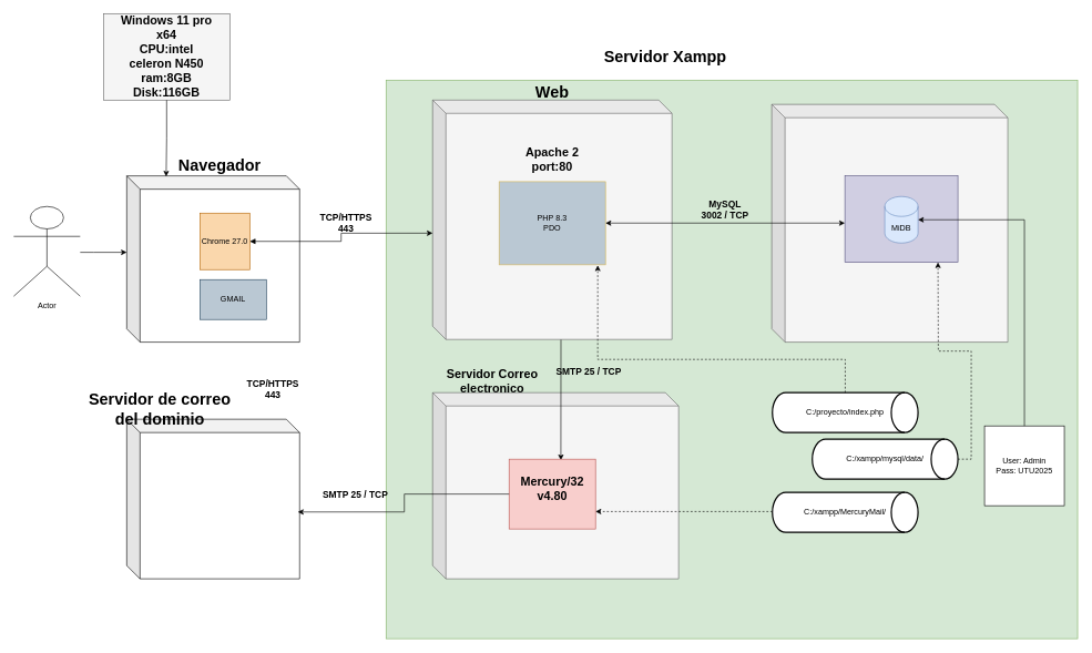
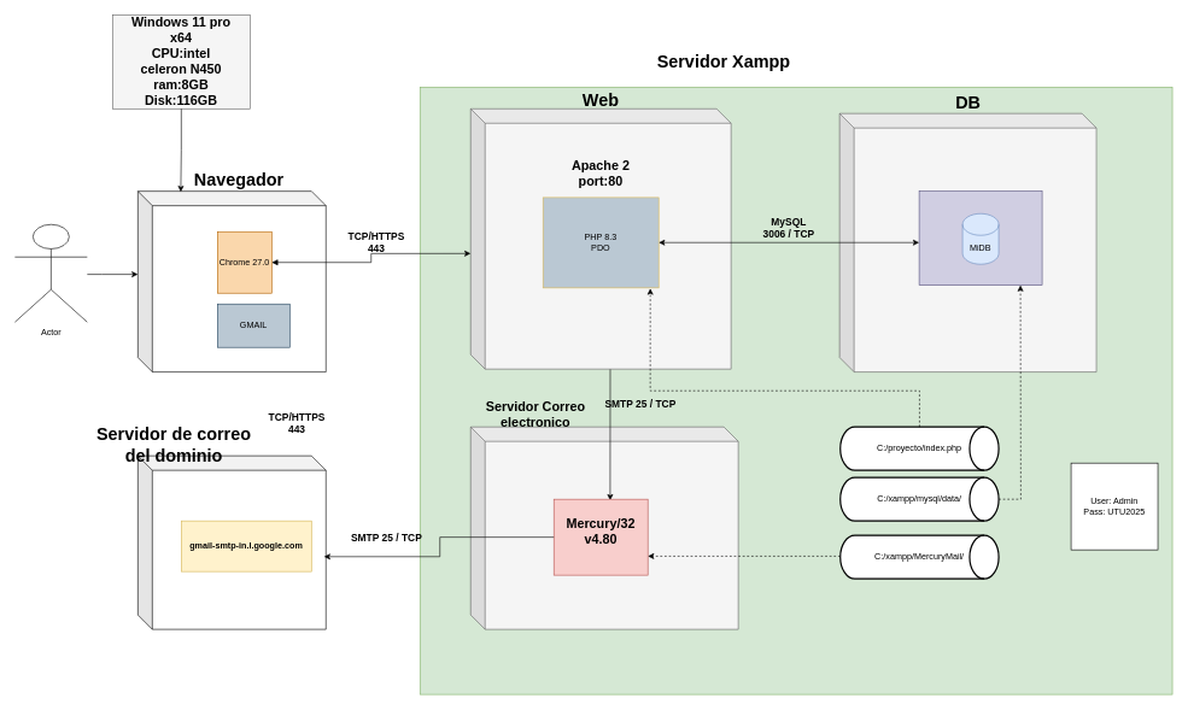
  <mxCell id="0" />
  <mxCell id="1" parent="0" />
  <mxCell id="2" value="" style="shape=cube;whiteSpace=wrap;html=1;boundedLbl=1;backgroundOutline=1;darkOpacity=0.05;darkOpacity2=0.1;fillColor=none;" parent="1" vertex="1"><mxGeometry x="190" y="264" width="260" height="250" as="geometry" /></mxCell>
  <mxCell id="3" value="" style="html=1;whiteSpace=wrap;fillColor=#d5e8d4;strokeColor=#82b366;" parent="1" vertex="1"><mxGeometry x="580" y="120" width="1040" height="840" as="geometry" /></mxCell>
  <mxCell id="4" value="" style="shape=cube;whiteSpace=wrap;html=1;boundedLbl=1;backgroundOutline=1;darkOpacity=0.05;darkOpacity2=0.1;fillColor=#f5f5f5;fontColor=#333333;strokeColor=#666666;" parent="1" vertex="1"><mxGeometry x="650" y="590" width="370" height="280" as="geometry" /></mxCell>
  <mxCell id="5" style="edgeStyle=orthogonalEdgeStyle;rounded=0;orthogonalLoop=1;jettySize=auto;html=1;entryX=0.599;entryY=0.016;entryDx=0;entryDy=0;entryPerimeter=0;startArrow=none;startFill=0;" parent="1" target="19" edge="1"><mxGeometry relative="1" as="geometry"><mxPoint x="843" y="510" as="sourcePoint" /><Array as="points"><mxPoint x="843" y="509" /></Array></mxGeometry></mxCell>
  <mxCell id="6" value="" style="shape=cube;whiteSpace=wrap;html=1;boundedLbl=1;backgroundOutline=1;darkOpacity=0.05;darkOpacity2=0.1;fillColor=#f5f5f5;fontColor=#333333;strokeColor=#666666;" parent="1" vertex="1"><mxGeometry x="650" y="150" width="360" height="360" as="geometry" /></mxCell>
  <mxCell id="7" value="" style="shape=cube;whiteSpace=wrap;html=1;boundedLbl=1;backgroundOutline=1;darkOpacity=0.05;darkOpacity2=0.1;fillColor=#f5f5f5;fontColor=#333333;strokeColor=#666666;" parent="1" vertex="1"><mxGeometry x="1160" y="156.5" width="355" height="357.5" as="geometry" /></mxCell>
  <mxCell id="8" value="Actor" style="shape=umlActor;verticalLabelPosition=bottom;verticalAlign=top;html=1;" parent="1" vertex="1"><mxGeometry x="20" y="310" width="100" height="135" as="geometry" /></mxCell>
  <mxCell id="9" value="&lt;h1&gt;Navegador&lt;/h1&gt;" style="text;html=1;align=center;verticalAlign=middle;whiteSpace=wrap;rounded=0;" parent="1" vertex="1"><mxGeometry x="300" y="234" width="60" height="30" as="geometry" /></mxCell>
  <mxCell id="10" value="Chrome 27.0" style="rounded=0;whiteSpace=wrap;html=1;fillColor=#fad7ac;strokeColor=#b46504;" parent="1" vertex="1"><mxGeometry x="300" y="320" width="75" height="85" as="geometry" /></mxCell>
  <mxCell id="11" value="&lt;h1&gt;Servidor Xampp&lt;/h1&gt;" style="text;html=1;align=center;verticalAlign=middle;whiteSpace=wrap;rounded=0;" parent="1" vertex="1"><mxGeometry x="840" y="70" width="320" height="30" as="geometry" /></mxCell>
  <mxCell id="12" value="&lt;h1&gt;Web&lt;/h1&gt;" style="text;html=1;align=center;verticalAlign=middle;whiteSpace=wrap;rounded=0;" parent="1" vertex="1"><mxGeometry x="800" y="122.5" width="60" height="30" as="geometry" /></mxCell>
  <mxCell id="13" value="PHP 8.3&lt;div&gt;PDO&lt;/div&gt;" style="rounded=0;whiteSpace=wrap;html=1;fillColor=#bac8d3;strokeColor=#d6b656;" parent="1" vertex="1"><mxGeometry x="750" y="272.75" width="160" height="125" as="geometry" /></mxCell>
+ <mxCell id="14" value="&lt;h1&gt;DB&lt;/h1&gt;" style="text;html=1;align=center;verticalAlign=middle;whiteSpace=wrap;rounded=0;" parent="1" vertex="1"><mxGeometry x="1307.5" y="126.5" width="60" height="30" as="geometry" /></mxCell>
  <mxCell id="15" value="" style="html=1;whiteSpace=wrap;fillColor=#d0cee2;strokeColor=#56517e;" parent="1" vertex="1"><mxGeometry x="1270" y="264" width="170" height="130" as="geometry" /></mxCell>
  <mxCell id="16" value="MiDB" style="shape=cylinder3;whiteSpace=wrap;html=1;boundedLbl=1;backgroundOutline=1;size=15;fillColor=#dae8fc;strokeColor=#6c8ebf;" parent="1" vertex="1"><mxGeometry x="1330" y="295" width="50" height="70" as="geometry" /></mxCell>
  <mxCell id="17" value="&lt;h2&gt;Apache 2 port:80&lt;/h2&gt;" style="text;html=1;align=center;verticalAlign=middle;whiteSpace=wrap;rounded=0;" parent="1" vertex="1"><mxGeometry x="780" y="225" width="100" height="30" as="geometry" /></mxCell>
  <mxCell id="18" value="&lt;h2&gt;Servidor Correo electronico&lt;/h2&gt;" style="text;html=1;align=center;verticalAlign=middle;whiteSpace=wrap;rounded=0;" parent="1" vertex="1"><mxGeometry x="655" y="559" width="170" height="30" as="geometry" /></mxCell>
  <mxCell id="19" value="" style="html=1;whiteSpace=wrap;fillColor=#f8cecc;strokeColor=#b85450;" parent="1" vertex="1"><mxGeometry x="765" y="690" width="130" height="105" as="geometry" /></mxCell>
  <mxCell id="20" value="&lt;h2&gt;Mercury/32 v4.80&lt;/h2&gt;" style="text;html=1;align=center;verticalAlign=middle;whiteSpace=wrap;rounded=0;" parent="1" vertex="1"><mxGeometry x="770.25" y="720" width="119.5" height="30" as="geometry" /></mxCell>
- <mxCell id="21" value="&lt;h3&gt;MySQL 3002 / TCP&lt;/h3&gt;" style="text;html=1;align=center;verticalAlign=middle;whiteSpace=wrap;rounded=0;labelBorderColor=none;textShadow=0;fontFamily=Helvetica;fontSize=12;fontColor=default;" parent="1" vertex="1"><mxGeometry x="1050" y="300" width="80" height="30" as="geometry" /></mxCell>
+ <mxCell id="21" value="&lt;h3&gt;MySQL 3006 / TCP&lt;/h3&gt;" style="text;html=1;align=center;verticalAlign=middle;whiteSpace=wrap;rounded=0;labelBorderColor=none;textShadow=0;fontFamily=Helvetica;fontSize=12;fontColor=default;" parent="1" vertex="1"><mxGeometry x="1050" y="300" width="80" height="30" as="geometry" /></mxCell>
  <mxCell id="22" value="&lt;h3&gt;TCP/HTTPS 443&lt;/h3&gt;" style="text;html=1;align=center;verticalAlign=middle;whiteSpace=wrap;rounded=0;" parent="1" vertex="1"><mxGeometry x="490" y="320" width="60" height="30" as="geometry" /></mxCell>
  <mxCell id="23" value="&lt;h3&gt;SMTP 25 / TCP&lt;/h3&gt;" style="text;html=1;align=center;verticalAlign=middle;whiteSpace=wrap;rounded=0;" parent="1" vertex="1"><mxGeometry x="825" y="544" width="120" height="30" as="geometry" /></mxCell>
  <mxCell id="24" value="&lt;h3&gt;SMTP 25 / TCP&lt;/h3&gt;" style="text;html=1;align=center;verticalAlign=middle;whiteSpace=wrap;rounded=0;" parent="1" vertex="1"><mxGeometry x="474" y="727.5" width="120" height="30" as="geometry" /></mxCell>
  <mxCell id="25" value="GMAIL" style="rounded=0;whiteSpace=wrap;html=1;fillColor=#bac8d3;strokeColor=#23445d;" parent="1" vertex="1"><mxGeometry x="300" y="420" width="100" height="60" as="geometry" /></mxCell>
  <mxCell id="26" value="&lt;font style=&quot;vertical-align: inherit;&quot;&gt;&lt;font style=&quot;vertical-align: inherit;&quot;&gt;&lt;font style=&quot;vertical-align: inherit;&quot;&gt;&lt;font style=&quot;vertical-align: inherit;&quot;&gt;C:/proyecto/index.php&lt;/font&gt;&lt;/font&gt;&lt;/font&gt;&lt;/font&gt;" style="strokeWidth=2;html=1;shape=mxgraph.flowchart.direct_data;whiteSpace=wrap;fillColor=default;" parent="1" vertex="1"><mxGeometry x="1161" y="590" width="219" height="60" as="geometry" /></mxCell>
  <mxCell id="27" style="edgeStyle=orthogonalEdgeStyle;rounded=0;orthogonalLoop=1;jettySize=auto;html=1;exitX=0.5;exitY=1;exitDx=0;exitDy=0;" parent="1" source="17" target="17" edge="1"><mxGeometry relative="1" as="geometry" /></mxCell>
  <mxCell id="28" style="edgeStyle=orthogonalEdgeStyle;rounded=0;orthogonalLoop=1;jettySize=auto;html=1;entryX=0;entryY=0;entryDx=0;entryDy=115.0;entryPerimeter=0;" parent="1" source="8" target="2" edge="1"><mxGeometry relative="1" as="geometry"><Array as="points"><mxPoint x="140" y="379" /><mxPoint x="140" y="379" /></Array></mxGeometry></mxCell>
  <mxCell id="29" style="edgeStyle=orthogonalEdgeStyle;rounded=0;orthogonalLoop=1;jettySize=auto;html=1;exitX=1;exitY=0.5;exitDx=0;exitDy=0;startArrow=classic;startFill=1;" parent="1" source="13" edge="1"><mxGeometry relative="1" as="geometry"><mxPoint x="1270" y="335" as="targetPoint" /><Array as="points"><mxPoint x="1270" y="335" /></Array></mxGeometry></mxCell>
  <mxCell id="30" style="edgeStyle=orthogonalEdgeStyle;rounded=0;orthogonalLoop=1;jettySize=auto;html=1;entryX=0.927;entryY=1.007;entryDx=0;entryDy=0;entryPerimeter=0;dashed=1;" parent="1" source="26" target="13" edge="1"><mxGeometry relative="1" as="geometry"><Array as="points"><mxPoint x="1271" y="540" /><mxPoint x="898" y="540" /></Array></mxGeometry></mxCell>
  <mxCell id="31" style="edgeStyle=orthogonalEdgeStyle;rounded=0;orthogonalLoop=1;jettySize=auto;html=1;entryX=1;entryY=0.75;entryDx=0;entryDy=0;dashed=1;" parent="1" source="32" target="19" edge="1"><mxGeometry relative="1" as="geometry"><Array as="points"><mxPoint x="1270" y="769" /></Array></mxGeometry></mxCell>
  <mxCell id="32" value="&lt;font style=&quot;vertical-align: inherit;&quot;&gt;&lt;font style=&quot;vertical-align: inherit;&quot;&gt;&lt;font style=&quot;vertical-align: inherit;&quot;&gt;&lt;font style=&quot;vertical-align: inherit;&quot;&gt;C:/xampp/MercuryMail/&lt;/font&gt;&lt;/font&gt;&lt;/font&gt;&lt;/font&gt;" style="strokeWidth=2;html=1;shape=mxgraph.flowchart.direct_data;whiteSpace=wrap;fillColor=default;" parent="1" vertex="1"><mxGeometry x="1161" y="740" width="219" height="60" as="geometry" /></mxCell>
  <mxCell id="33" style="edgeStyle=orthogonalEdgeStyle;rounded=0;orthogonalLoop=1;jettySize=auto;html=1;entryX=0.5;entryY=1;entryDx=0;entryDy=0;exitX=1;exitY=0.5;exitDx=0;exitDy=0;exitPerimeter=0;dashed=1;" parent="1" source="34" edge="1"><mxGeometry relative="1" as="geometry"><mxPoint x="1435" y="690" as="sourcePoint" /><mxPoint x="1410" y="394" as="targetPoint" /></mxGeometry></mxCell>
- <mxCell id="34" value="&lt;font style=&quot;vertical-align: inherit;&quot;&gt;&lt;font style=&quot;vertical-align: inherit;&quot;&gt;&lt;font style=&quot;vertical-align: inherit;&quot;&gt;&lt;font style=&quot;vertical-align: inherit;&quot;&gt;C:/xampp/mysql/data/&lt;/font&gt;&lt;/font&gt;&lt;/font&gt;&lt;/font&gt;" style="strokeWidth=2;html=1;shape=mxgraph.flowchart.direct_data;whiteSpace=wrap;fillColor=default;" parent="1" vertex="1"><mxGeometry x="1221" y="660" width="219" height="60" as="geometry" /></mxCell>
+ <mxCell id="34" value="&lt;font style=&quot;vertical-align: inherit;&quot;&gt;&lt;font style=&quot;vertical-align: inherit;&quot;&gt;&lt;font style=&quot;vertical-align: inherit;&quot;&gt;&lt;font style=&quot;vertical-align: inherit;&quot;&gt;C:/xampp/mysql/data/&lt;/font&gt;&lt;/font&gt;&lt;/font&gt;&lt;/font&gt;" style="strokeWidth=2;html=1;shape=mxgraph.flowchart.direct_data;whiteSpace=wrap;fillColor=default;" parent="1" vertex="1"><mxGeometry x="1161" y="660" width="219" height="60" as="geometry" /></mxCell>
  <mxCell id="35" style="edgeStyle=orthogonalEdgeStyle;rounded=0;orthogonalLoop=1;jettySize=auto;html=1;entryX=0;entryY=0.556;entryDx=0;entryDy=0;entryPerimeter=0;startArrow=block;startFill=1;" parent="1" source="10" target="6" edge="1"><mxGeometry relative="1" as="geometry" /></mxCell>
  <mxCell id="36" value="User: Admin&lt;br&gt;Pass: UTU2025" style="whiteSpace=wrap;html=1;aspect=fixed;" parent="1" vertex="1"><mxGeometry x="1480" y="640" width="120" height="120" as="geometry" /></mxCell>
- <mxCell id="37" style="edgeStyle=orthogonalEdgeStyle;rounded=0;orthogonalLoop=1;jettySize=auto;html=1;entryX=1;entryY=0.5;entryDx=0;entryDy=0;entryPerimeter=0;" parent="1" source="36" target="16" edge="1"><mxGeometry relative="1" as="geometry"><Array as="points"><mxPoint x="1540" y="330" /></Array></mxGeometry></mxCell>
  <mxCell id="38" value="" style="shape=cube;whiteSpace=wrap;html=1;boundedLbl=1;backgroundOutline=1;darkOpacity=0.05;darkOpacity2=0.1;fillColor=none;" vertex="1" parent="1"><mxGeometry x="190" y="630" width="260" height="240" as="geometry" /></mxCell>
  <mxCell id="39" style="edgeStyle=orthogonalEdgeStyle;rounded=0;orthogonalLoop=1;jettySize=auto;html=1;entryX=0.99;entryY=0.581;entryDx=0;entryDy=0;entryPerimeter=0;" edge="1" parent="1" source="19" target="38"><mxGeometry relative="1" as="geometry" /></mxCell>
  <mxCell id="40" value="&lt;h1&gt;Servidor de correo del dominio&lt;/h1&gt;" style="text;html=1;align=center;verticalAlign=middle;whiteSpace=wrap;rounded=0;" vertex="1" parent="1"><mxGeometry x="130" y="600" width="220" height="30" as="geometry" /></mxCell>
+ <mxCell id="41" value="&lt;b&gt;gmail-smtp-in.l.google.com&lt;/b&gt;" style="rounded=0;whiteSpace=wrap;html=1;fillColor=#fff2cc;strokeColor=#d6b656;" vertex="1" parent="1"><mxGeometry x="250" y="720" width="180" height="70" as="geometry" /></mxCell>
  <mxCell id="42" value="&lt;h3&gt;TCP/HTTPS 443&lt;/h3&gt;" style="text;html=1;align=center;verticalAlign=middle;whiteSpace=wrap;rounded=0;" vertex="1" parent="1"><mxGeometry x="380" y="570" width="60" height="30" as="geometry" /></mxCell>
  <mxCell id="43" value="" style="rounded=0;whiteSpace=wrap;html=1;fillColor=#f5f5f5;fontColor=#333333;strokeColor=#666666;" vertex="1" parent="1"><mxGeometry x="155" y="20" width="190" height="130" as="geometry" /></mxCell>
  <mxCell id="44" value="&lt;h2&gt;&lt;font style=&quot;vertical-align: inherit;&quot;&gt;&lt;font style=&quot;vertical-align: inherit;&quot;&gt;Windows 11 pro x64&lt;br&gt;CPU:intel celeron N450&lt;br&gt;ram:8GB&lt;br&gt;Disk:116GB&lt;/font&gt;&lt;/font&gt;&lt;/h2&gt;" style="text;html=1;align=center;verticalAlign=middle;whiteSpace=wrap;rounded=0;" parent="1" vertex="1"><mxGeometry y="20" width="140" height="130" as="geometry" x="180" /></mxCell>
  <mxCell id="45" style="edgeStyle=orthogonalEdgeStyle;rounded=0;orthogonalLoop=1;jettySize=auto;html=1;entryX=0.228;entryY=0.004;entryDx=0;entryDy=0;entryPerimeter=0;" edge="1" parent="1" source="44" target="2"><mxGeometry relative="1" as="geometry"><Array as="points" /></mxGeometry></mxCell>
